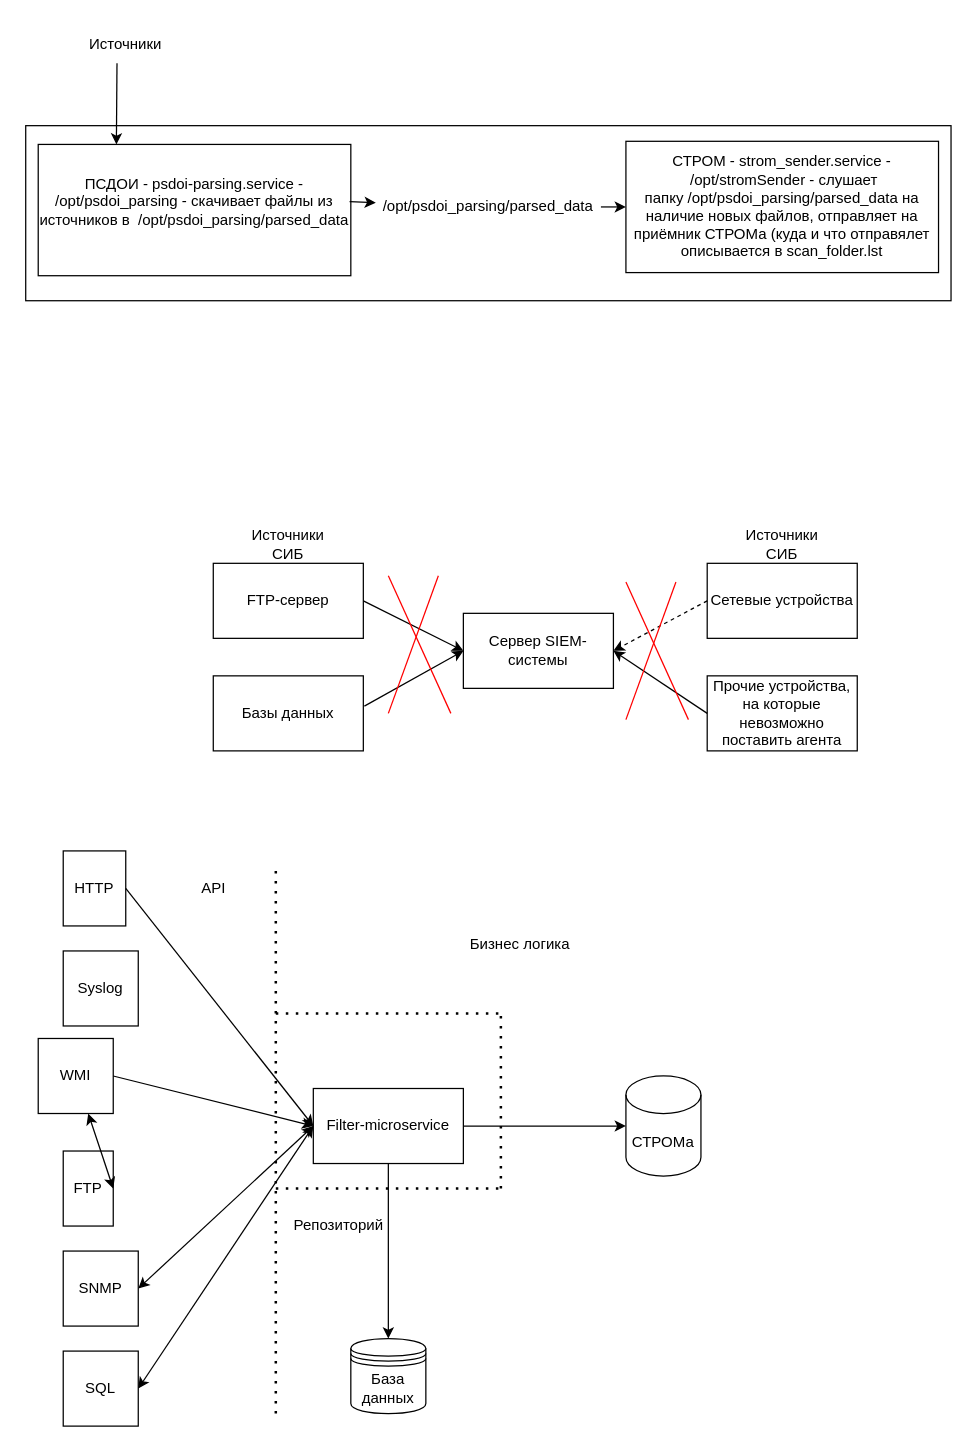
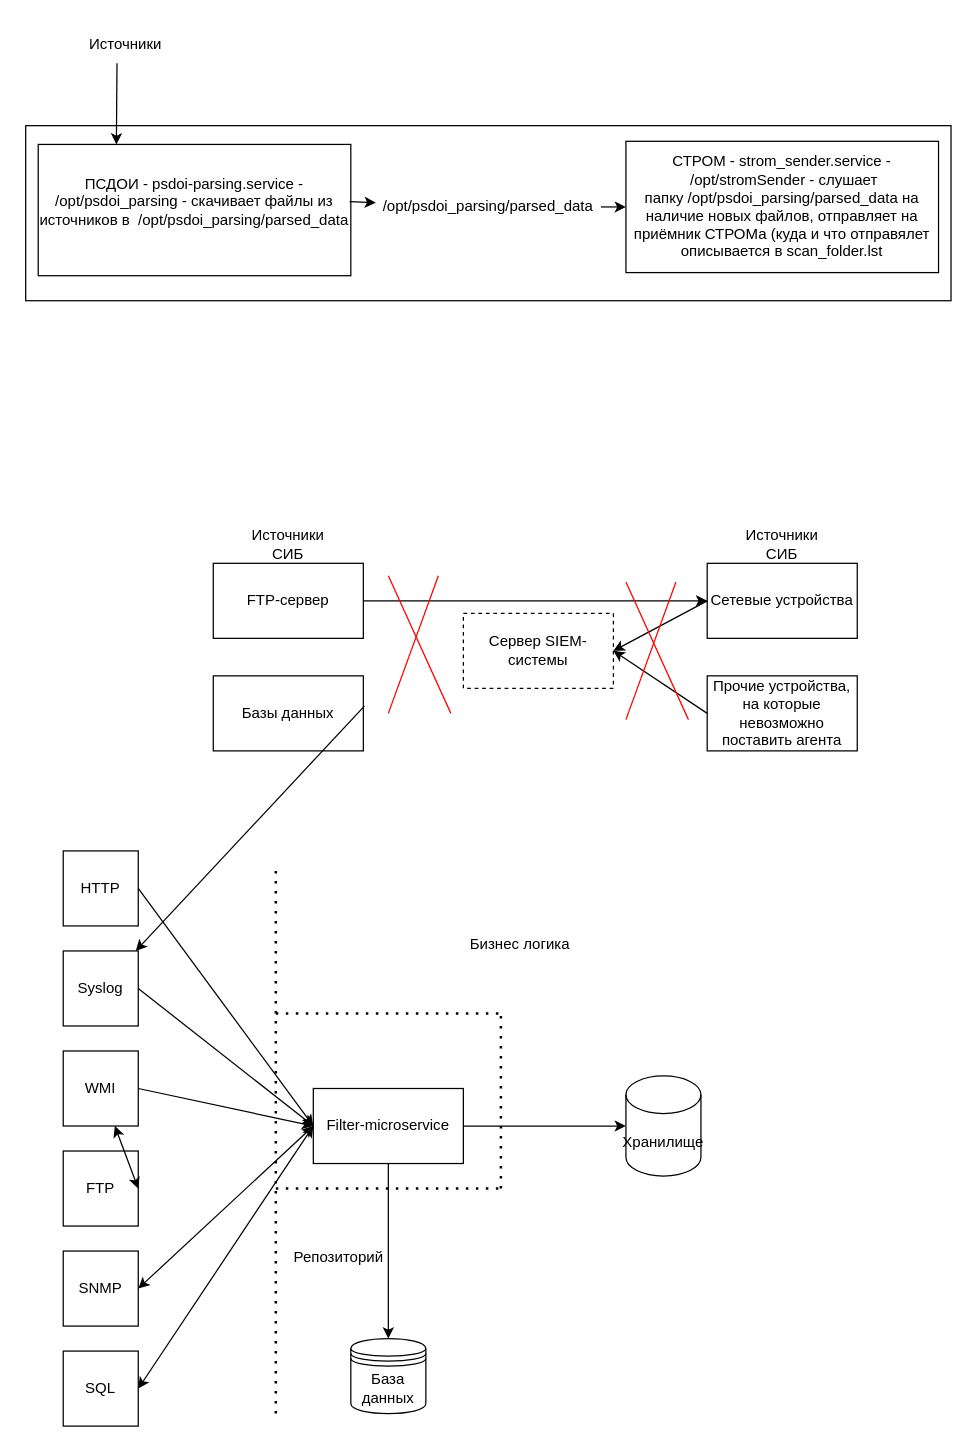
  <mxCell id="0" />
  <mxCell id="1" parent="0" />
  <mxCell id="2" value="" style="rounded=0;whiteSpace=wrap;html=1;" parent="1" vertex="1"><mxGeometry x="20" y="100" width="740" height="140" as="geometry" /></mxCell>
  <mxCell id="3" value="ПСДОИ - psdoi-parsing.service - /opt/psdoi_parsing - скачивает файлы из источников в&amp;nbsp;&amp;nbsp;&lt;span style=&quot;background-color: transparent;&quot;&gt;/opt/psdoi_parsing/parsed_data&lt;/span&gt;&lt;div&gt;&lt;span style=&quot;background-color: transparent; color: light-dark(rgb(0, 0, 0), rgb(255, 255, 255));&quot;&gt;&lt;br&gt;&lt;/span&gt;&lt;/div&gt;" style="rounded=0;whiteSpace=wrap;html=1;" parent="1" vertex="1"><mxGeometry x="30" y="115" width="250" height="105" as="geometry" /></mxCell>
  <mxCell id="4" value="СТРОМ -&amp;nbsp;&lt;span style=&quot;background-color: transparent;&quot;&gt;strom_sender.service -&amp;nbsp;&lt;/span&gt;&lt;span style=&quot;background-color: transparent;&quot;&gt;/opt/stromSender - слушает папку&amp;nbsp;&lt;/span&gt;/opt/psdoi_parsing/parsed_data на наличие новых файлов, отправляет на приёмник СТРОМа (куда и что отправялет описывается в scan_folder.lst" style="rounded=0;whiteSpace=wrap;html=1;" parent="1" vertex="1"><mxGeometry x="500" y="112.5" width="250" height="105" as="geometry" /></mxCell>
  <mxCell id="5" value="/opt/psdoi_parsing/parsed_data" style="text;html=1;align=center;verticalAlign=middle;whiteSpace=wrap;rounded=0;" parent="1" vertex="1"><mxGeometry x="300" y="142.5" width="180" height="45" as="geometry" /></mxCell>
  <mxCell id="6" value="" style="endArrow=classic;html=1;rounded=0;exitX=0.996;exitY=0.436;exitDx=0;exitDy=0;exitPerimeter=0;" parent="1" source="3" target="5" edge="1"><mxGeometry width="50" height="50" relative="1" as="geometry"><mxPoint x="300" y="160" as="sourcePoint" /><mxPoint x="350" y="110" as="targetPoint" /></mxGeometry></mxCell>
  <mxCell id="7" value="" style="endArrow=classic;html=1;rounded=0;exitX=1;exitY=0.5;exitDx=0;exitDy=0;entryX=0;entryY=0.5;entryDx=0;entryDy=0;" parent="1" source="5" target="4" edge="1"><mxGeometry width="50" height="50" relative="1" as="geometry"><mxPoint x="410" y="350" as="sourcePoint" /><mxPoint x="460" y="300" as="targetPoint" /></mxGeometry></mxCell>
  <mxCell id="8" value="" style="endArrow=classic;html=1;rounded=0;entryX=0.25;entryY=0;entryDx=0;entryDy=0;" parent="1" target="3" edge="1"><mxGeometry width="50" height="50" relative="1" as="geometry"><mxPoint x="93" y="50" as="sourcePoint" /><mxPoint x="120" y="40" as="targetPoint" /></mxGeometry></mxCell>
  <mxCell id="9" value="Источники" style="text;html=1;align=center;verticalAlign=middle;whiteSpace=wrap;rounded=0;" parent="1" vertex="1"><mxGeometry x="70" y="20" width="60" height="30" as="geometry" /></mxCell>
  <mxCell id="10" value="Сетевые устройства" style="rounded=0;whiteSpace=wrap;html=1;" parent="1" vertex="1"><mxGeometry x="565" y="450" width="120" height="60" as="geometry" /></mxCell>
  <mxCell id="11" value="Источники СИБ" style="text;html=1;align=center;verticalAlign=middle;whiteSpace=wrap;rounded=0;" parent="1" vertex="1"><mxGeometry x="200" y="420" width="60" height="30" as="geometry" /></mxCell>
  <mxCell id="12" value="Прочие устройства, на которые невозможно поставить агента" style="rounded=0;whiteSpace=wrap;html=1;" parent="1" vertex="1"><mxGeometry x="565" y="540" width="120" height="60" as="geometry" /></mxCell>
  <mxCell id="13" value="FTP-сервер" style="rounded=0;whiteSpace=wrap;html=1;" parent="1" vertex="1"><mxGeometry x="170" y="450" width="120" height="60" as="geometry" /></mxCell>
- <mxCell id="14" value="Сервер SIEM-системы" style="rounded=0;whiteSpace=wrap;html=1;" parent="1" vertex="1"><mxGeometry x="370" y="490" width="120" height="60" as="geometry" /></mxCell>
+ <mxCell id="14" value="Сервер SIEM-системы" style="rounded=0;whiteSpace=wrap;html=1;dashed=1;" parent="1" vertex="1"><mxGeometry x="370" y="490" width="120" height="60" as="geometry" /></mxCell>
  <mxCell id="15" value="Базы данных" style="rounded=0;whiteSpace=wrap;html=1;" parent="1" vertex="1"><mxGeometry x="170" y="540" width="120" height="60" as="geometry" /></mxCell>
- <mxCell id="16" value="" style="endArrow=classic;html=1;rounded=0;entryX=0;entryY=0.5;entryDx=0;entryDy=0;exitX=1.007;exitY=0.403;exitDx=0;exitDy=0;exitPerimeter=0;" parent="1" source="15" target="14" edge="1"><mxGeometry width="50" height="50" relative="1" as="geometry"><mxPoint x="210" y="650" as="sourcePoint" /><mxPoint x="260" y="600" as="targetPoint" /></mxGeometry></mxCell>
- <mxCell id="17" value="" style="endArrow=classic;html=1;rounded=0;exitX=1;exitY=0.5;exitDx=0;exitDy=0;entryX=0;entryY=0.5;entryDx=0;entryDy=0;" parent="1" source="13" target="14" edge="1"><mxGeometry width="50" height="50" relative="1" as="geometry"><mxPoint x="280" y="580" as="sourcePoint" /><mxPoint x="330" y="530" as="targetPoint" /></mxGeometry></mxCell>
+ <mxCell id="16" value="" style="endArrow=classic;html=1;rounded=0;exitX=1.007;exitY=0.403;exitDx=0;exitDy=0;exitPerimeter=0;" parent="1" source="15" target="26" edge="1"><mxGeometry width="50" height="50" relative="1" as="geometry"><mxPoint x="210" y="650" as="sourcePoint" /><mxPoint x="260" y="600" as="targetPoint" /></mxGeometry></mxCell>
+ <mxCell id="17" value="" style="endArrow=classic;html=1;rounded=0;exitX=1;exitY=0.5;exitDx=0;exitDy=0;" parent="1" source="13" target="10" edge="1"><mxGeometry width="50" height="50" relative="1" as="geometry"><mxPoint x="280" y="580" as="sourcePoint" /><mxPoint x="330" y="530" as="targetPoint" /></mxGeometry></mxCell>
  <mxCell id="18" value="" style="endArrow=classic;html=1;rounded=0;exitX=0;exitY=0.5;exitDx=0;exitDy=0;entryX=1;entryY=0.5;entryDx=0;entryDy=0;" parent="1" source="12" target="14" edge="1"><mxGeometry width="50" height="50" relative="1" as="geometry"><mxPoint x="250" y="520" as="sourcePoint" /><mxPoint x="370" y="520" as="targetPoint" /></mxGeometry></mxCell>
- <mxCell id="19" value="" style="endArrow=classic;html=1;rounded=0;exitX=0;exitY=0.5;exitDx=0;exitDy=0;entryX=1;entryY=0.5;entryDx=0;entryDy=0;dashed=1;" parent="1" source="10" target="14" edge="1"><mxGeometry width="50" height="50" relative="1" as="geometry"><mxPoint x="240" y="450" as="sourcePoint" /><mxPoint x="290" y="400" as="targetPoint" /></mxGeometry></mxCell>
+ <mxCell id="19" value="" style="endArrow=classic;html=1;rounded=0;exitX=0;exitY=0.5;exitDx=0;exitDy=0;entryX=1;entryY=0.5;entryDx=0;entryDy=0;" parent="1" source="10" target="14" edge="1"><mxGeometry width="50" height="50" relative="1" as="geometry"><mxPoint x="240" y="450" as="sourcePoint" /><mxPoint x="290" y="400" as="targetPoint" /></mxGeometry></mxCell>
  <mxCell id="20" value="" style="endArrow=none;html=1;rounded=0;strokeColor=light-dark(#FF0000,#FFFFFF);fillColor=#FF0000;" parent="1" edge="1"><mxGeometry width="50" height="50" relative="1" as="geometry"><mxPoint x="310" y="570" as="sourcePoint" /><mxPoint x="350" y="460" as="targetPoint" /></mxGeometry></mxCell>
  <mxCell id="21" value="" style="endArrow=none;html=1;rounded=0;strokeColor=light-dark(#FF0000,#FFFFFF);fillColor=#FF0000;" parent="1" edge="1"><mxGeometry width="50" height="50" relative="1" as="geometry"><mxPoint x="360" y="570" as="sourcePoint" /><mxPoint x="310" y="460" as="targetPoint" /></mxGeometry></mxCell>
  <mxCell id="22" value="" style="endArrow=none;html=1;rounded=0;strokeColor=light-dark(#FF0000,#FFFFFF);fillColor=#FF0000;" parent="1" edge="1"><mxGeometry width="50" height="50" relative="1" as="geometry"><mxPoint x="500" y="575" as="sourcePoint" /><mxPoint x="540" y="465" as="targetPoint" /></mxGeometry></mxCell>
  <mxCell id="23" value="" style="endArrow=none;html=1;rounded=0;strokeColor=light-dark(#FF0000,#FFFFFF);fillColor=#FF0000;" parent="1" edge="1"><mxGeometry width="50" height="50" relative="1" as="geometry"><mxPoint x="550" y="575" as="sourcePoint" /><mxPoint x="500" y="465" as="targetPoint" /></mxGeometry></mxCell>
  <mxCell id="24" value="Источники СИБ" style="text;html=1;align=center;verticalAlign=middle;whiteSpace=wrap;rounded=0;" parent="1" vertex="1"><mxGeometry x="595" y="420" width="60" height="30" as="geometry" /></mxCell>
- <mxCell id="25" value="HTTP" style="rounded=0;whiteSpace=wrap;html=1;" vertex="1" parent="1"><mxGeometry x="50" y="680" width="50" height="60" as="geometry" /></mxCell>
+ <mxCell id="25" value="HTTP" style="rounded=0;whiteSpace=wrap;html=1;" vertex="1" parent="1"><mxGeometry x="50" y="680" width="60" height="60" as="geometry" /></mxCell>
  <mxCell id="26" value="Syslog" style="rounded=0;whiteSpace=wrap;html=1;" vertex="1" parent="1"><mxGeometry x="50" y="760" width="60" height="60" as="geometry" /></mxCell>
- <mxCell id="27" value="FTP" style="rounded=0;whiteSpace=wrap;html=1;" vertex="1" parent="1"><mxGeometry x="50" y="920" width="40" height="60" as="geometry" /></mxCell>
+ <mxCell id="27" value="FTP" style="rounded=0;whiteSpace=wrap;html=1;" vertex="1" parent="1"><mxGeometry x="50" y="920" width="60" height="60" as="geometry" /></mxCell>
  <mxCell id="28" value="SNMP" style="rounded=0;whiteSpace=wrap;html=1;" vertex="1" parent="1"><mxGeometry x="50" y="1000" width="60" height="60" as="geometry" /></mxCell>
  <mxCell id="29" value="SQL" style="rounded=0;whiteSpace=wrap;html=1;" vertex="1" parent="1"><mxGeometry x="50" y="1080" width="60" height="60" as="geometry" /></mxCell>
- <mxCell id="30" value="WMI" style="rounded=0;whiteSpace=wrap;html=1;" vertex="1" parent="1"><mxGeometry x="30" y="830" width="60" height="60" as="geometry" /></mxCell>
+ <mxCell id="30" value="WMI" style="rounded=0;whiteSpace=wrap;html=1;" vertex="1" parent="1"><mxGeometry x="50" y="840" width="60" height="60" as="geometry" /></mxCell>
  <mxCell id="31" value="Filter-microservice" style="rounded=0;whiteSpace=wrap;html=1;" vertex="1" parent="1"><mxGeometry x="250" y="870" width="120" height="60" as="geometry" /></mxCell>
  <mxCell id="32" value="База данных" style="shape=datastore;whiteSpace=wrap;html=1;" vertex="1" parent="1"><mxGeometry x="280" y="1070" width="60" height="60" as="geometry" /></mxCell>
- <mxCell id="33" value="СТРОМа" style="shape=cylinder3;whiteSpace=wrap;html=1;boundedLbl=1;backgroundOutline=1;size=15;" vertex="1" parent="1"><mxGeometry x="500" y="860" width="60" height="80" as="geometry" /></mxCell>
+ <mxCell id="33" value="Хранилище" style="shape=cylinder3;whiteSpace=wrap;html=1;boundedLbl=1;backgroundOutline=1;size=15;" vertex="1" parent="1"><mxGeometry x="500" y="860" width="60" height="80" as="geometry" /></mxCell>
  <mxCell id="34" value="" style="endArrow=classic;html=1;rounded=0;exitX=0.5;exitY=1;exitDx=0;exitDy=0;entryX=0.5;entryY=0;entryDx=0;entryDy=0;" edge="1" parent="1" source="31" target="32"><mxGeometry width="50" height="50" relative="1" as="geometry"><mxPoint x="280" y="1000" as="sourcePoint" /><mxPoint x="330" y="950" as="targetPoint" /></mxGeometry></mxCell>
  <mxCell id="35" value="" style="endArrow=classic;html=1;rounded=0;exitX=1;exitY=0.5;exitDx=0;exitDy=0;entryX=0;entryY=0.5;entryDx=0;entryDy=0;entryPerimeter=0;" edge="1" parent="1" source="31" target="33"><mxGeometry width="50" height="50" relative="1" as="geometry"><mxPoint x="510" y="1040" as="sourcePoint" /><mxPoint x="560" y="990" as="targetPoint" /></mxGeometry></mxCell>
  <mxCell id="36" value="" style="endArrow=classic;html=1;rounded=0;exitX=1;exitY=0.5;exitDx=0;exitDy=0;entryX=0;entryY=0.5;entryDx=0;entryDy=0;" edge="1" parent="1" source="25" target="31"><mxGeometry width="50" height="50" relative="1" as="geometry"><mxPoint x="150" y="790" as="sourcePoint" /><mxPoint x="248" y="879" as="targetPoint" /></mxGeometry></mxCell>
+ <mxCell id="37" value="" style="endArrow=classic;html=1;rounded=0;exitX=1;exitY=0.5;exitDx=0;exitDy=0;entryX=0;entryY=0.5;entryDx=0;entryDy=0;" edge="1" parent="1" source="26" target="31"><mxGeometry width="50" height="50" relative="1" as="geometry"><mxPoint x="160" y="930" as="sourcePoint" /><mxPoint x="210" y="880" as="targetPoint" /></mxGeometry></mxCell>
  <mxCell id="38" value="" style="endArrow=classic;startArrow=classic;html=1;rounded=0;exitX=1;exitY=0.5;exitDx=0;exitDy=0;" edge="1" parent="1" source="27" target="30"><mxGeometry width="50" height="50" relative="1" as="geometry"><mxPoint x="170" y="1000" as="sourcePoint" /><mxPoint x="220" y="950" as="targetPoint" /></mxGeometry></mxCell>
  <mxCell id="39" value="" style="endArrow=classic;startArrow=classic;html=1;rounded=0;exitX=1;exitY=0.5;exitDx=0;exitDy=0;entryX=0;entryY=0.5;entryDx=0;entryDy=0;" edge="1" parent="1" source="28" target="31"><mxGeometry width="50" height="50" relative="1" as="geometry"><mxPoint x="190" y="970" as="sourcePoint" /><mxPoint x="240" y="920" as="targetPoint" /></mxGeometry></mxCell>
  <mxCell id="40" value="" style="endArrow=classic;startArrow=classic;html=1;rounded=0;exitX=1;exitY=0.5;exitDx=0;exitDy=0;entryX=0;entryY=0.5;entryDx=0;entryDy=0;" edge="1" parent="1" source="29" target="31"><mxGeometry width="50" height="50" relative="1" as="geometry"><mxPoint x="160" y="1030" as="sourcePoint" /><mxPoint x="210" y="980" as="targetPoint" /></mxGeometry></mxCell>
  <mxCell id="41" value="" style="endArrow=classic;html=1;rounded=0;exitX=1;exitY=0.5;exitDx=0;exitDy=0;entryX=0;entryY=0.5;entryDx=0;entryDy=0;" edge="1" parent="1" source="30" target="31"><mxGeometry width="50" height="50" relative="1" as="geometry"><mxPoint x="120" y="910" as="sourcePoint" /><mxPoint x="170" y="860" as="targetPoint" /></mxGeometry></mxCell>
  <mxCell id="42" value="" style="endArrow=none;dashed=1;html=1;dashPattern=1 3;strokeWidth=2;rounded=0;" edge="1" parent="1"><mxGeometry width="50" height="50" relative="1" as="geometry"><mxPoint x="220" y="1130" as="sourcePoint" /><mxPoint x="220" y="690" as="targetPoint" /></mxGeometry></mxCell>
  <mxCell id="43" value="" style="endArrow=none;dashed=1;html=1;dashPattern=1 3;strokeWidth=2;rounded=0;" edge="1" parent="1"><mxGeometry width="50" height="50" relative="1" as="geometry"><mxPoint x="220" y="950" as="sourcePoint" /><mxPoint x="400" y="950" as="targetPoint" /></mxGeometry></mxCell>
- <mxCell id="44" value="API" style="text;html=1;align=center;verticalAlign=middle;resizable=0;points=[];autosize=1;strokeColor=none;fillColor=none;" vertex="1" parent="1"><mxGeometry x="150" y="695" width="40" height="30" as="geometry" /></mxCell>
  <mxCell id="45" value="" style="endArrow=none;dashed=1;html=1;dashPattern=1 3;strokeWidth=2;rounded=0;" edge="1" parent="1"><mxGeometry width="50" height="50" relative="1" as="geometry"><mxPoint x="220" y="810" as="sourcePoint" /><mxPoint x="400" y="810" as="targetPoint" /></mxGeometry></mxCell>
  <mxCell id="46" value="Бизнес логика" style="text;html=1;align=center;verticalAlign=middle;resizable=0;points=[];autosize=1;strokeColor=none;fillColor=none;" vertex="1" parent="1"><mxGeometry x="365" y="740" width="100" height="30" as="geometry" /></mxCell>
  <mxCell id="47" value="" style="endArrow=none;dashed=1;html=1;dashPattern=1 3;strokeWidth=2;rounded=0;" edge="1" parent="1"><mxGeometry width="50" height="50" relative="1" as="geometry"><mxPoint x="400" y="950" as="sourcePoint" /><mxPoint x="400" y="810" as="targetPoint" /></mxGeometry></mxCell>
- <mxCell id="48" value="Репозиторий" style="text;html=1;align=center;verticalAlign=middle;resizable=0;points=[];autosize=1;strokeColor=none;fillColor=none;" vertex="1" parent="1"><mxGeometry x="220" y="965" width="100" height="30" as="geometry" /></mxCell>
+ <mxCell id="48" value="Репозиторий" style="text;html=1;align=center;verticalAlign=middle;resizable=0;points=[];autosize=1;strokeColor=none;fillColor=none;" vertex="1" parent="1"><mxGeometry x="220" y="990" width="100" height="30" as="geometry" /></mxCell>
